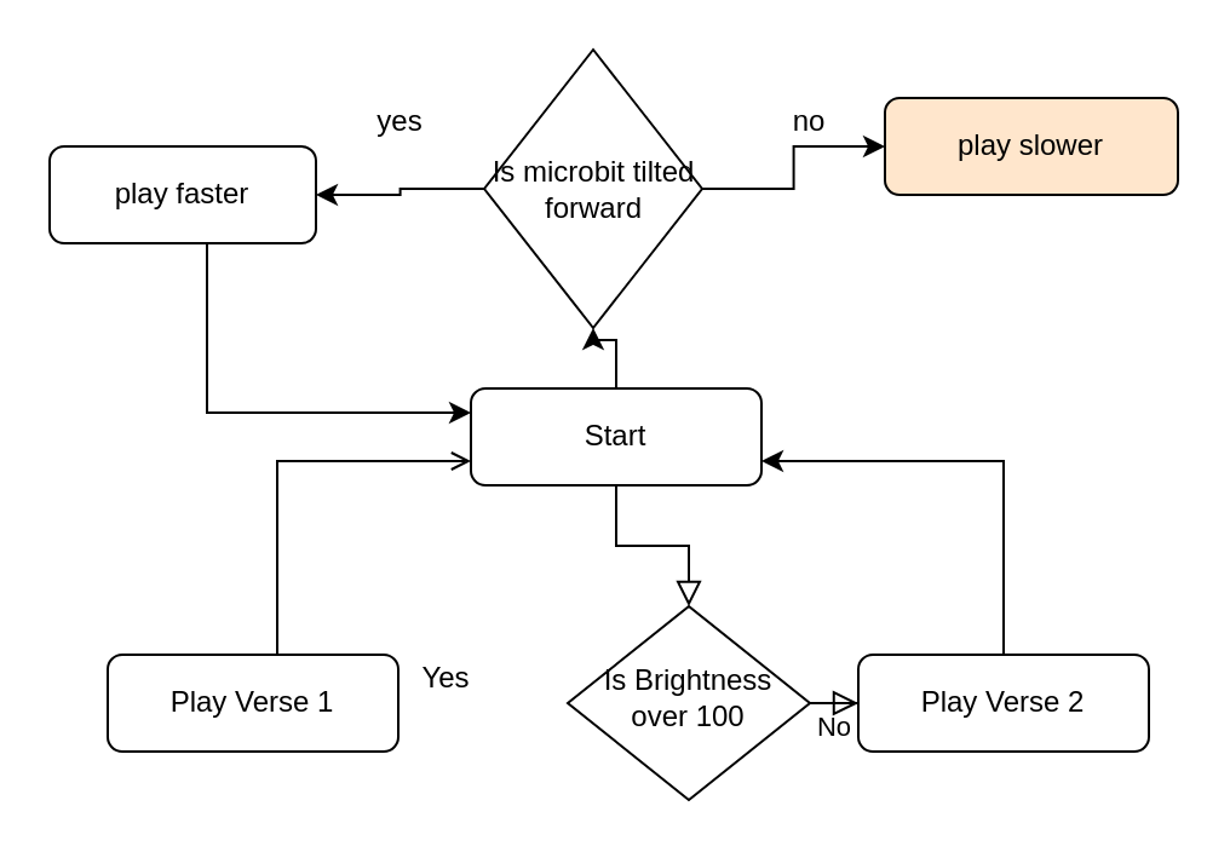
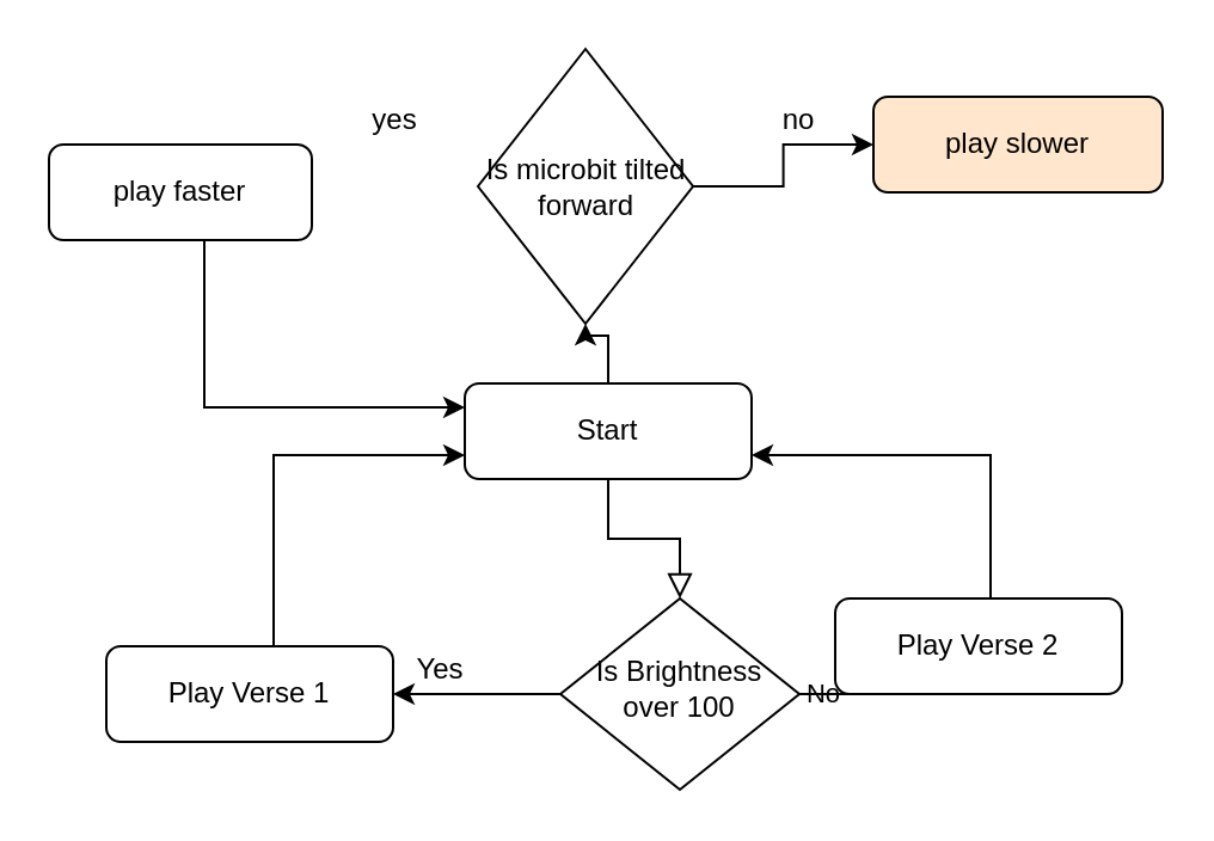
  <mxCell id="0" />
  <mxCell id="1" parent="0" />
  <mxCell id="2" value="" style="rounded=0;html=1;jettySize=auto;orthogonalLoop=1;fontSize=11;endArrow=block;endFill=0;endSize=8;strokeWidth=1;shadow=0;labelBackgroundColor=none;edgeStyle=orthogonalEdgeStyle;" parent="1" source="4" target="7" edge="1"><mxGeometry relative="1" as="geometry" /></mxCell>
  <mxCell id="3" value="" style="edgeStyle=orthogonalEdgeStyle;rounded=0;orthogonalLoop=1;jettySize=auto;html=1;" edge="1" parent="1" source="4" target="15"><mxGeometry relative="1" as="geometry" /></mxCell>
  <mxCell id="4" value="Start" style="rounded=1;whiteSpace=wrap;html=1;fontSize=12;glass=0;strokeWidth=1;shadow=0;" parent="1" vertex="1"><mxGeometry x="194" y="160" width="120" height="40" as="geometry" /></mxCell>
  <mxCell id="5" value="No" style="edgeStyle=orthogonalEdgeStyle;rounded=0;html=1;jettySize=auto;orthogonalLoop=1;fontSize=11;endArrow=block;endFill=0;endSize=8;strokeWidth=1;shadow=0;labelBackgroundColor=none;" parent="1" source="7" target="9" edge="1"><mxGeometry y="10" relative="1" as="geometry"><mxPoint as="offset" /></mxGeometry></mxCell>
+ <mxCell id="6" value="" style="edgeStyle=orthogonalEdgeStyle;rounded=0;orthogonalLoop=1;jettySize=auto;html=1;" edge="1" parent="1" source="7" target="11"><mxGeometry relative="1" as="geometry" /></mxCell>
  <mxCell id="7" value="Is Brightness over 100" style="rhombus;whiteSpace=wrap;html=1;shadow=0;fontFamily=Helvetica;fontSize=12;align=center;strokeWidth=1;spacing=6;spacingTop=-4;" parent="1" vertex="1"><mxGeometry x="234" y="250" width="100" height="80" as="geometry" /></mxCell>
  <mxCell id="8" value="" style="edgeStyle=orthogonalEdgeStyle;rounded=0;orthogonalLoop=1;jettySize=auto;html=1;" edge="1" parent="1" source="9"><mxGeometry relative="1" as="geometry"><mxPoint x="314" y="190" as="targetPoint" /><Array as="points"><mxPoint x="414" y="190" /><mxPoint x="314" y="190" /></Array></mxGeometry></mxCell>
- <mxCell id="9" value="Play Verse 2" style="rounded=1;whiteSpace=wrap;html=1;fontSize=12;glass=0;strokeWidth=1;shadow=0;" parent="1" vertex="1"><mxGeometry x="354" y="270" width="120" height="40" as="geometry" /></mxCell>
- <mxCell id="10" value="" style="edgeStyle=orthogonalEdgeStyle;rounded=0;orthogonalLoop=1;jettySize=auto;html=1;entryX=0;entryY=0.75;entryDx=0;entryDy=0;endArrow=open;" edge="1" parent="1" source="11" target="4"><mxGeometry relative="1" as="geometry"><mxPoint x="104" y="190" as="targetPoint" /><Array as="points"><mxPoint x="114" y="190" /></Array></mxGeometry></mxCell>
+ <mxCell id="9" value="Play Verse 2" style="rounded=1;whiteSpace=wrap;html=1;fontSize=12;glass=0;strokeWidth=1;shadow=0;" parent="1" vertex="1"><mxGeometry x="349" y="250" width="120" height="40" as="geometry" /></mxCell>
+ <mxCell id="10" value="" style="edgeStyle=orthogonalEdgeStyle;rounded=0;orthogonalLoop=1;jettySize=auto;html=1;entryX=0;entryY=0.75;entryDx=0;entryDy=0;" edge="1" parent="1" source="11" target="4"><mxGeometry relative="1" as="geometry"><mxPoint x="104" y="190" as="targetPoint" /><Array as="points"><mxPoint x="114" y="190" /></Array></mxGeometry></mxCell>
  <mxCell id="11" value="Play Verse 1" style="rounded=1;whiteSpace=wrap;html=1;" vertex="1" parent="1"><mxGeometry x="44" y="270" width="120" height="40" as="geometry" /></mxCell>
  <mxCell id="12" value="Yes" style="text;html=1;strokeColor=none;fillColor=none;align=center;verticalAlign=middle;whiteSpace=wrap;rounded=0;" vertex="1" parent="1"><mxGeometry x="164" y="270" width="40" height="20" as="geometry" /></mxCell>
- <mxCell id="13" value="" style="edgeStyle=orthogonalEdgeStyle;rounded=0;orthogonalLoop=1;jettySize=auto;html=1;" edge="1" parent="1" source="15" target="17"><mxGeometry relative="1" as="geometry" /></mxCell>
  <mxCell id="14" value="" style="edgeStyle=orthogonalEdgeStyle;rounded=0;orthogonalLoop=1;jettySize=auto;html=1;" edge="1" parent="1" source="15" target="18"><mxGeometry relative="1" as="geometry" /></mxCell>
  <mxCell id="15" value="Is microbit tilted forward" style="rhombus;whiteSpace=wrap;html=1;" vertex="1" parent="1"><mxGeometry x="199.5" y="20" width="90" height="115" as="geometry" /></mxCell>
  <mxCell id="16" value="" style="edgeStyle=orthogonalEdgeStyle;rounded=0;orthogonalLoop=1;jettySize=auto;html=1;entryX=0;entryY=0.25;entryDx=0;entryDy=0;" edge="1" parent="1" source="17" target="4"><mxGeometry relative="1" as="geometry"><mxPoint x="80" y="160" as="targetPoint" /><Array as="points"><mxPoint x="85" y="170" /></Array></mxGeometry></mxCell>
  <mxCell id="17" value="play faster" style="rounded=1;whiteSpace=wrap;html=1;" vertex="1" parent="1"><mxGeometry x="20" y="60" width="110" height="40" as="geometry" /></mxCell>
  <mxCell id="18" value="play slower" style="rounded=1;whiteSpace=wrap;html=1;fillColor=#ffe6cc;" vertex="1" parent="1"><mxGeometry x="365" y="40" width="121" height="40" as="geometry" /></mxCell>
  <mxCell id="19" value="yes" style="text;html=1;strokeColor=none;fillColor=none;align=center;verticalAlign=middle;whiteSpace=wrap;rounded=0;" vertex="1" parent="1"><mxGeometry x="145" y="40" width="40" height="20" as="geometry" /></mxCell>
  <mxCell id="20" value="no" style="text;html=1;strokeColor=none;fillColor=none;align=center;verticalAlign=middle;whiteSpace=wrap;rounded=0;" vertex="1" parent="1"><mxGeometry x="314" y="40" width="40" height="20" as="geometry" /></mxCell>
